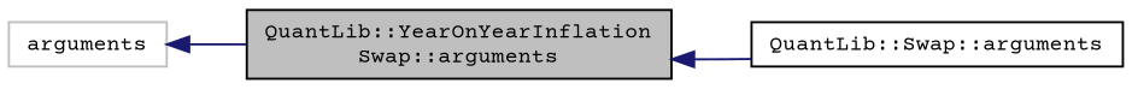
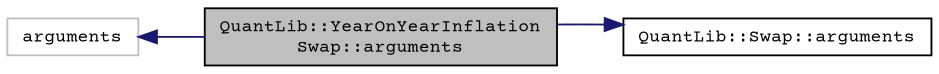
  digraph {
    fontname="Courier Prime"
    rankdir=LR
    node [color=black fillcolor=white fontname="Courier Prime" fontsize=10 shape=record style=filled]
    edge [color=midnightblue dir=back fontname="Courier Prime" fontsize=10 labelfontname=Helvetica labelfontsize=10 style=solid]
    n1 [fillcolor=grey75 fontcolor=black height=0.2 label="QuantLib::YearOnYearInflation\lSwap::arguments" width=0.4]
    n2 [height=0.2 label="QuantLib::Swap::arguments" width=0.4]
    n3 [color=grey75 height=0.2 label=arguments width=0.4]
-   n1 -> n2
+   n2 -> n1
    n3 -> n1
  }
